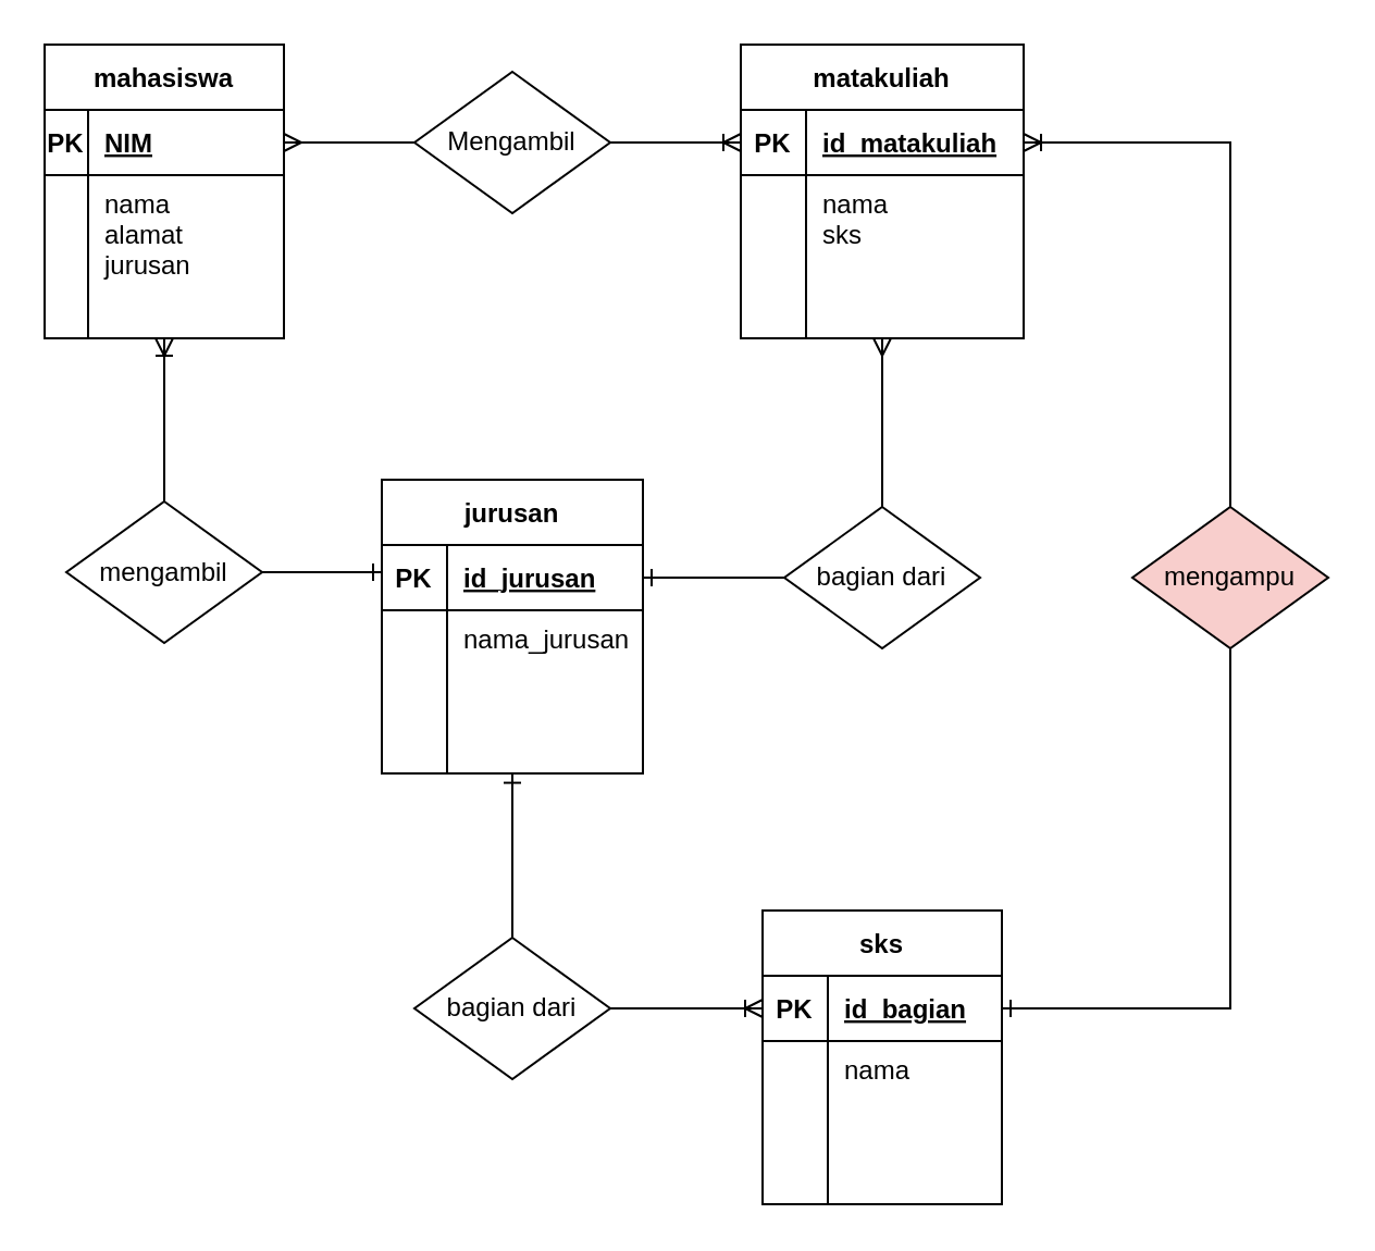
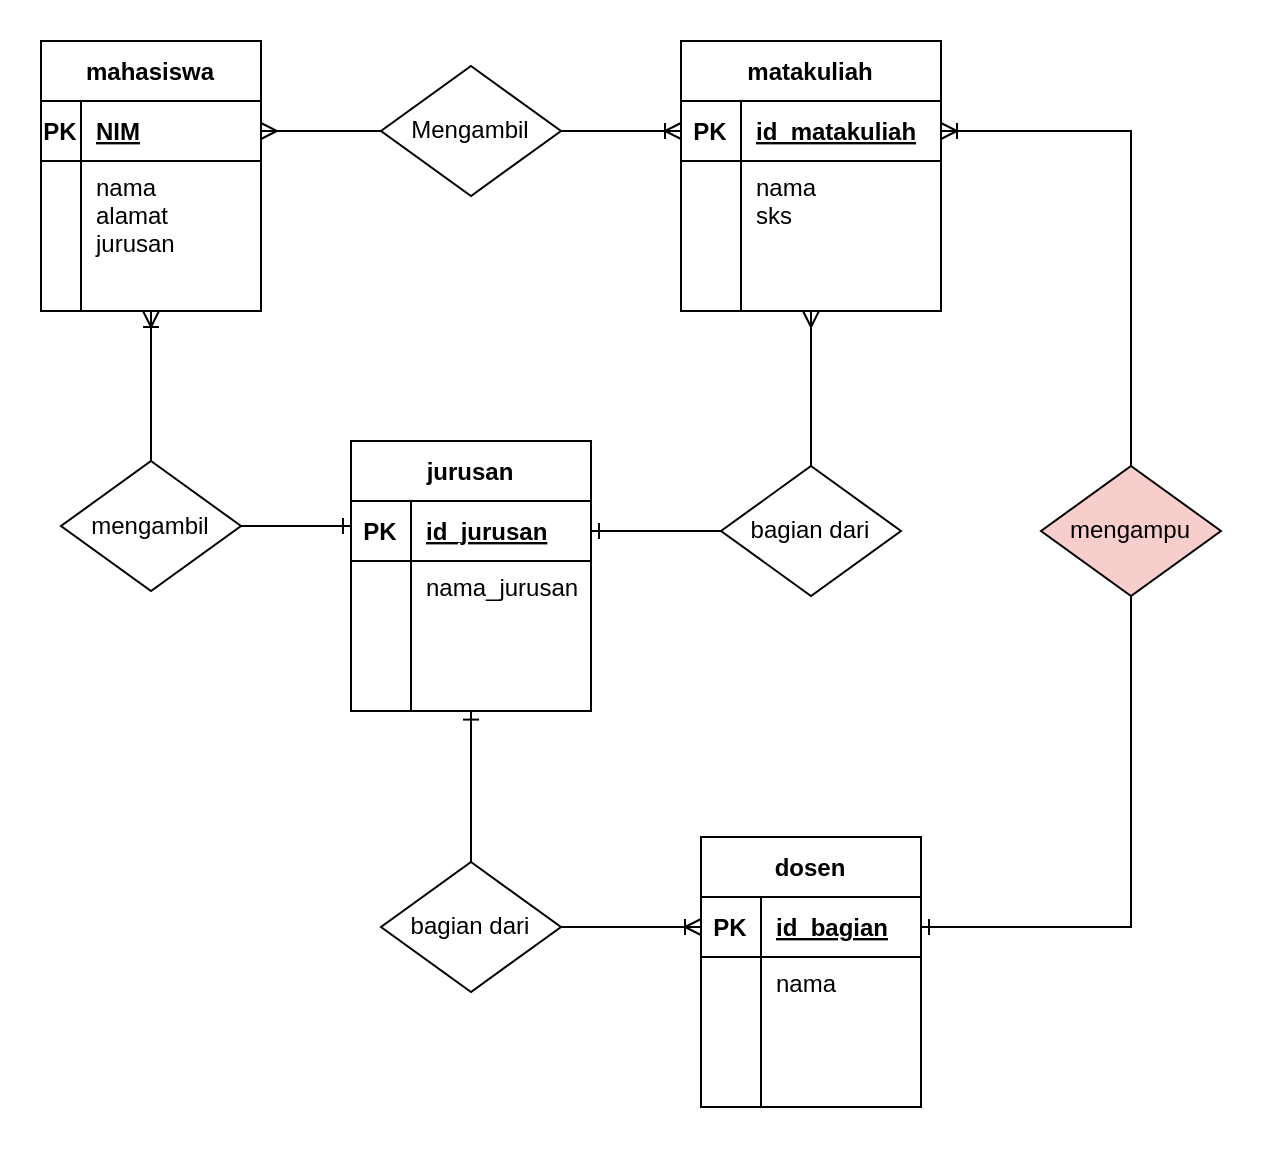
  <mxCell id="0" />
  <mxCell id="1" parent="0" />
  <mxCell id="2" value="" style="edgeStyle=entityRelationEdgeStyle;endArrow=none;startArrow=ERmany;endFill=0;startFill=0;entryX=0;entryY=0.5;entryDx=0;entryDy=0;" parent="1" source="4" target="11" edge="1"><mxGeometry width="100" height="100" relative="1" as="geometry"><mxPoint x="390" y="600" as="sourcePoint" /><mxPoint x="490" y="500" as="targetPoint" /></mxGeometry></mxCell>
  <mxCell id="3" value="mahasiswa" style="shape=table;startSize=30;container=1;collapsible=1;childLayout=tableLayout;fixedRows=1;rowLines=0;fontStyle=1;align=center;resizeLast=1;" parent="1" vertex="1"><mxGeometry x="20" y="20" width="110" height="135" as="geometry" /></mxCell>
  <mxCell id="4" value="" style="shape=partialRectangle;collapsible=0;dropTarget=0;pointerEvents=0;fillColor=none;points=[[0,0.5],[1,0.5]];portConstraint=eastwest;top=0;left=0;right=0;bottom=1;" parent="3" vertex="1"><mxGeometry y="30" width="110" height="30" as="geometry" /></mxCell>
  <mxCell id="5" value="PK" style="shape=partialRectangle;overflow=hidden;connectable=0;fillColor=none;top=0;left=0;bottom=0;right=0;fontStyle=1;" parent="4" vertex="1"><mxGeometry width="20" height="30" as="geometry"><mxRectangle width="20" height="30" as="alternateBounds" /></mxGeometry></mxCell>
  <mxCell id="6" value="NIM" style="shape=partialRectangle;overflow=hidden;connectable=0;fillColor=none;top=0;left=0;bottom=0;right=0;align=left;spacingLeft=6;fontStyle=5;" parent="4" vertex="1"><mxGeometry x="20" width="90" height="30" as="geometry"><mxRectangle width="90" height="30" as="alternateBounds" /></mxGeometry></mxCell>
  <mxCell id="7" value="" style="shape=partialRectangle;collapsible=0;dropTarget=0;pointerEvents=0;fillColor=none;points=[[0,0.5],[1,0.5]];portConstraint=eastwest;top=0;left=0;right=0;bottom=0;" parent="3" vertex="1"><mxGeometry y="60" width="110" height="75" as="geometry" /></mxCell>
  <mxCell id="8" value="" style="shape=partialRectangle;overflow=hidden;connectable=0;fillColor=none;top=0;left=0;bottom=0;right=0;" parent="7" vertex="1"><mxGeometry width="20" height="75" as="geometry"><mxRectangle width="20" height="75" as="alternateBounds" /></mxGeometry></mxCell>
  <mxCell id="9" value="nama&#10;alamat&#10;jurusan" style="shape=partialRectangle;overflow=hidden;connectable=0;fillColor=none;top=0;left=0;bottom=0;right=0;align=left;spacingLeft=6;verticalAlign=top;" parent="7" vertex="1"><mxGeometry x="20" width="90" height="75" as="geometry"><mxRectangle width="90" height="75" as="alternateBounds" /></mxGeometry></mxCell>
  <mxCell id="10" style="edgeStyle=orthogonalEdgeStyle;rounded=0;orthogonalLoop=1;jettySize=auto;html=1;exitX=1;exitY=0.5;exitDx=0;exitDy=0;entryX=0;entryY=0.5;entryDx=0;entryDy=0;endArrow=ERoneToMany;endFill=0;" parent="1" source="11" target="13" edge="1"><mxGeometry relative="1" as="geometry" /></mxCell>
  <mxCell id="11" value="Mengambil" style="rhombus;whiteSpace=wrap;html=1;" parent="1" vertex="1"><mxGeometry x="190" y="32.5" width="90" height="65" as="geometry" /></mxCell>
  <mxCell id="12" value="matakuliah" style="shape=table;startSize=30;container=1;collapsible=1;childLayout=tableLayout;fixedRows=1;rowLines=0;fontStyle=1;align=center;resizeLast=1;" parent="1" vertex="1"><mxGeometry x="340" y="20" width="130" height="135" as="geometry" /></mxCell>
  <mxCell id="13" value="" style="shape=partialRectangle;collapsible=0;dropTarget=0;pointerEvents=0;fillColor=none;points=[[0,0.5],[1,0.5]];portConstraint=eastwest;top=0;left=0;right=0;bottom=1;" parent="12" vertex="1"><mxGeometry y="30" width="130" height="30" as="geometry" /></mxCell>
  <mxCell id="14" value="PK" style="shape=partialRectangle;overflow=hidden;connectable=0;fillColor=none;top=0;left=0;bottom=0;right=0;fontStyle=1;" parent="13" vertex="1"><mxGeometry width="30" height="30" as="geometry"><mxRectangle width="30" height="30" as="alternateBounds" /></mxGeometry></mxCell>
  <mxCell id="15" value="id_matakuliah" style="shape=partialRectangle;overflow=hidden;connectable=0;fillColor=none;top=0;left=0;bottom=0;right=0;align=left;spacingLeft=6;fontStyle=5;" parent="13" vertex="1"><mxGeometry x="30" width="100" height="30" as="geometry"><mxRectangle width="100" height="30" as="alternateBounds" /></mxGeometry></mxCell>
  <mxCell id="16" value="" style="shape=partialRectangle;collapsible=0;dropTarget=0;pointerEvents=0;fillColor=none;points=[[0,0.5],[1,0.5]];portConstraint=eastwest;top=0;left=0;right=0;bottom=0;" parent="12" vertex="1"><mxGeometry y="60" width="130" height="75" as="geometry" /></mxCell>
  <mxCell id="17" value="" style="shape=partialRectangle;overflow=hidden;connectable=0;fillColor=none;top=0;left=0;bottom=0;right=0;" parent="16" vertex="1"><mxGeometry width="30" height="75" as="geometry"><mxRectangle width="30" height="75" as="alternateBounds" /></mxGeometry></mxCell>
  <mxCell id="18" value="nama&#10;sks" style="shape=partialRectangle;overflow=hidden;connectable=0;fillColor=none;top=0;left=0;bottom=0;right=0;align=left;spacingLeft=6;verticalAlign=top;" parent="16" vertex="1"><mxGeometry x="30" width="100" height="75" as="geometry"><mxRectangle width="100" height="75" as="alternateBounds" /></mxGeometry></mxCell>
- <mxCell id="19" value="sks" style="shape=table;startSize=30;container=1;collapsible=1;childLayout=tableLayout;fixedRows=1;rowLines=0;fontStyle=1;align=center;resizeLast=1;" parent="1" vertex="1"><mxGeometry x="350" y="418" width="110" height="135" as="geometry" /></mxCell>
+ <mxCell id="19" value="dosen" style="shape=table;startSize=30;container=1;collapsible=1;childLayout=tableLayout;fixedRows=1;rowLines=0;fontStyle=1;align=center;resizeLast=1;" parent="1" vertex="1"><mxGeometry x="350" y="418" width="110" height="135" as="geometry" /></mxCell>
  <mxCell id="20" value="" style="shape=partialRectangle;collapsible=0;dropTarget=0;pointerEvents=0;fillColor=none;points=[[0,0.5],[1,0.5]];portConstraint=eastwest;top=0;left=0;right=0;bottom=1;" parent="19" vertex="1"><mxGeometry y="30" width="110" height="30" as="geometry" /></mxCell>
  <mxCell id="21" value="PK" style="shape=partialRectangle;overflow=hidden;connectable=0;fillColor=none;top=0;left=0;bottom=0;right=0;fontStyle=1;" parent="20" vertex="1"><mxGeometry width="30" height="30" as="geometry"><mxRectangle width="30" height="30" as="alternateBounds" /></mxGeometry></mxCell>
  <mxCell id="22" value="id_bagian" style="shape=partialRectangle;overflow=hidden;connectable=0;fillColor=none;top=0;left=0;bottom=0;right=0;align=left;spacingLeft=6;fontStyle=5;" parent="20" vertex="1"><mxGeometry x="30" width="80" height="30" as="geometry"><mxRectangle width="80" height="30" as="alternateBounds" /></mxGeometry></mxCell>
  <mxCell id="23" value="" style="shape=partialRectangle;collapsible=0;dropTarget=0;pointerEvents=0;fillColor=none;points=[[0,0.5],[1,0.5]];portConstraint=eastwest;top=0;left=0;right=0;bottom=0;" parent="19" vertex="1"><mxGeometry y="60" width="110" height="75" as="geometry" /></mxCell>
  <mxCell id="24" value="" style="shape=partialRectangle;overflow=hidden;connectable=0;fillColor=none;top=0;left=0;bottom=0;right=0;" parent="23" vertex="1"><mxGeometry width="30" height="75" as="geometry"><mxRectangle width="30" height="75" as="alternateBounds" /></mxGeometry></mxCell>
  <mxCell id="25" value="nama" style="shape=partialRectangle;overflow=hidden;connectable=0;fillColor=none;top=0;left=0;bottom=0;right=0;align=left;spacingLeft=6;horizontal=1;verticalAlign=top;" parent="23" vertex="1"><mxGeometry x="30" width="80" height="75" as="geometry"><mxRectangle width="80" height="75" as="alternateBounds" /></mxGeometry></mxCell>
  <mxCell id="26" value="jurusan" style="shape=table;startSize=30;container=1;collapsible=1;childLayout=tableLayout;fixedRows=1;rowLines=0;fontStyle=1;align=center;resizeLast=1;" parent="1" vertex="1"><mxGeometry x="175" y="220" width="120" height="135" as="geometry" /></mxCell>
  <mxCell id="27" value="" style="shape=partialRectangle;collapsible=0;dropTarget=0;pointerEvents=0;fillColor=none;points=[[0,0.5],[1,0.5]];portConstraint=eastwest;top=0;left=0;right=0;bottom=1;" parent="26" vertex="1"><mxGeometry y="30" width="120" height="30" as="geometry" /></mxCell>
  <mxCell id="28" value="PK" style="shape=partialRectangle;overflow=hidden;connectable=0;fillColor=none;top=0;left=0;bottom=0;right=0;fontStyle=1;" parent="27" vertex="1"><mxGeometry width="30" height="30" as="geometry"><mxRectangle width="30" height="30" as="alternateBounds" /></mxGeometry></mxCell>
  <mxCell id="29" value="id_jurusan" style="shape=partialRectangle;overflow=hidden;connectable=0;fillColor=none;top=0;left=0;bottom=0;right=0;align=left;spacingLeft=6;fontStyle=5;" parent="27" vertex="1"><mxGeometry x="30" width="90" height="30" as="geometry"><mxRectangle width="90" height="30" as="alternateBounds" /></mxGeometry></mxCell>
  <mxCell id="30" value="" style="shape=partialRectangle;collapsible=0;dropTarget=0;pointerEvents=0;fillColor=none;points=[[0,0.5],[1,0.5]];portConstraint=eastwest;top=0;left=0;right=0;bottom=0;" parent="26" vertex="1"><mxGeometry y="60" width="120" height="75" as="geometry" /></mxCell>
  <mxCell id="31" value="" style="shape=partialRectangle;overflow=hidden;connectable=0;fillColor=none;top=0;left=0;bottom=0;right=0;" parent="30" vertex="1"><mxGeometry width="30" height="75" as="geometry"><mxRectangle width="30" height="75" as="alternateBounds" /></mxGeometry></mxCell>
  <mxCell id="32" value="nama_jurusan" style="shape=partialRectangle;overflow=hidden;connectable=0;fillColor=none;top=0;left=0;bottom=0;right=0;align=left;spacingLeft=6;verticalAlign=top;" parent="30" vertex="1"><mxGeometry x="30" width="90" height="75" as="geometry"><mxRectangle width="90" height="75" as="alternateBounds" /></mxGeometry></mxCell>
  <mxCell id="33" value="" style="edgeStyle=orthogonalEdgeStyle;rounded=0;orthogonalLoop=1;jettySize=auto;html=1;verticalAlign=middle;endArrow=ERoneToMany;endFill=0;" edge="1" parent="1" source="35" target="7"><mxGeometry relative="1" as="geometry"><Array as="points"><mxPoint x="75" y="190" /><mxPoint x="75" y="190" /></Array></mxGeometry></mxCell>
  <mxCell id="34" value="" style="edgeStyle=orthogonalEdgeStyle;rounded=0;orthogonalLoop=1;jettySize=auto;html=1;endArrow=ERone;endFill=0;" edge="1" parent="1" source="35" target="27"><mxGeometry relative="1" as="geometry"><Array as="points"><mxPoint x="170" y="263" /><mxPoint x="170" y="263" /></Array></mxGeometry></mxCell>
  <mxCell id="35" value="mengambil" style="rhombus;whiteSpace=wrap;html=1;" vertex="1" parent="1"><mxGeometry x="30" y="230" width="90" height="65" as="geometry" /></mxCell>
  <mxCell id="36" value="" style="edgeStyle=orthogonalEdgeStyle;rounded=0;orthogonalLoop=1;jettySize=auto;html=1;endArrow=ERmany;endFill=0;" edge="1" parent="1" source="38" target="16"><mxGeometry relative="1" as="geometry"><Array as="points"><mxPoint x="405" y="170" /><mxPoint x="405" y="170" /></Array></mxGeometry></mxCell>
  <mxCell id="37" value="" style="edgeStyle=orthogonalEdgeStyle;rounded=0;orthogonalLoop=1;jettySize=auto;html=1;entryX=1;entryY=0.5;entryDx=0;entryDy=0;endArrow=ERone;endFill=0;" edge="1" parent="1" source="38" target="27"><mxGeometry relative="1" as="geometry" /></mxCell>
  <mxCell id="38" value="bagian dari" style="rhombus;whiteSpace=wrap;html=1;" vertex="1" parent="1"><mxGeometry x="360" y="232.5" width="90" height="65" as="geometry" /></mxCell>
  <mxCell id="39" value="" style="edgeStyle=orthogonalEdgeStyle;rounded=0;orthogonalLoop=1;jettySize=auto;html=1;entryX=0.5;entryY=1.004;entryDx=0;entryDy=0;entryPerimeter=0;endArrow=ERone;endFill=0;" edge="1" parent="1" source="41" target="30"><mxGeometry relative="1" as="geometry" /></mxCell>
  <mxCell id="40" value="" style="edgeStyle=orthogonalEdgeStyle;rounded=0;orthogonalLoop=1;jettySize=auto;html=1;entryX=0;entryY=0.5;entryDx=0;entryDy=0;endArrow=ERoneToMany;endFill=0;" edge="1" parent="1" source="41" target="20"><mxGeometry relative="1" as="geometry" /></mxCell>
  <mxCell id="41" value="bagian dari" style="rhombus;whiteSpace=wrap;html=1;" vertex="1" parent="1"><mxGeometry x="190" y="430.5" width="90" height="65" as="geometry" /></mxCell>
  <mxCell id="42" value="" style="edgeStyle=orthogonalEdgeStyle;rounded=0;orthogonalLoop=1;jettySize=auto;html=1;entryX=1;entryY=0.5;entryDx=0;entryDy=0;endArrow=ERone;endFill=0;" edge="1" parent="1" source="44" target="20"><mxGeometry relative="1" as="geometry"><mxPoint x="565" y="470" as="targetPoint" /></mxGeometry></mxCell>
  <mxCell id="43" style="edgeStyle=orthogonalEdgeStyle;rounded=0;orthogonalLoop=1;jettySize=auto;html=1;exitX=0.5;exitY=0;exitDx=0;exitDy=0;entryX=1;entryY=0.5;entryDx=0;entryDy=0;endArrow=ERoneToMany;endFill=0;" edge="1" parent="1" source="44" target="13"><mxGeometry relative="1" as="geometry" /></mxCell>
  <mxCell id="44" value="mengampu" style="rhombus;whiteSpace=wrap;html=1;fillColor=#f8cecc;" vertex="1" parent="1"><mxGeometry x="520" y="232.5" width="90" height="65" as="geometry" /></mxCell>
